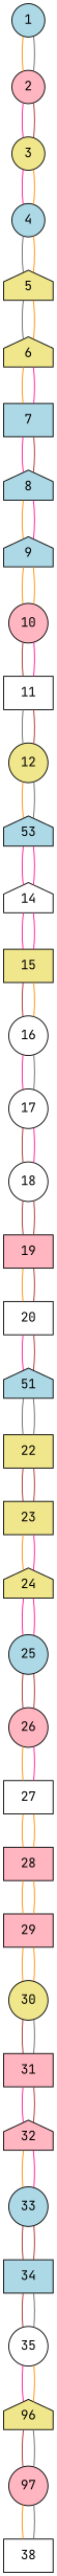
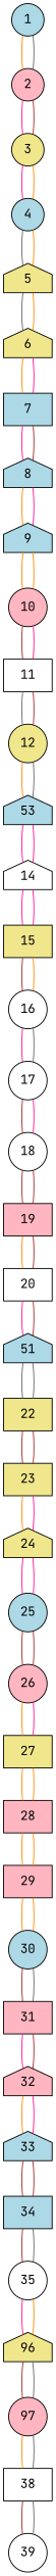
  graph {
    fontname="JetBrains Mono"
    node [fillcolor=lightblue fontname="JetBrains Mono" shape=circle style=filled]
    edge [color=darkorange fontname="JetBrains Mono"]
    n1 [label=1]
    n2 [fillcolor=lightpink label=2]
    n3 [fillcolor=khaki label=3]
    n4 [label=4]
    n5 [fillcolor=khaki label=5 shape=house]
    n6 [fillcolor=khaki label=6 shape=house]
    n7 [label=7 shape=box]
    n8 [label=8 shape=house]
    n9 [label=9 shape=house]
    n10 [fillcolor=lightpink label=10]
    n11 [fillcolor=white label=11 shape=box]
    n12 [fillcolor=khaki label=12]
    n13 [label=53 shape=house]
    n14 [fillcolor=white label=14 shape=house]
    n15 [fillcolor=khaki label=15 shape=box]
    n16 [fillcolor=white label=16]
    n17 [fillcolor=white label=17]
    n18 [fillcolor=white label=18]
    n19 [fillcolor=lightpink label=19 shape=box]
    n20 [fillcolor=white label=20 shape=box]
    n21 [label=51 shape=house]
    n22 [fillcolor=khaki label=22 shape=box]
    n23 [fillcolor=khaki label=23 shape=box]
    n24 [fillcolor=khaki label=24 shape=house]
    n25 [label=25]
    n26 [fillcolor=lightpink label=26]
-   n27 [fillcolor=white label=27 shape=box]
+   n27 [fillcolor=khaki label=27 shape=box]
    n28 [fillcolor=lightpink label=28 shape=box]
    n29 [fillcolor=lightpink label=29 shape=box]
-   n30 [fillcolor=khaki label=30]
+   n30 [label=30]
    n31 [fillcolor=lightpink label=31 shape=box]
    n32 [fillcolor=lightpink label=32 shape=house]
-   n33 [label=33]
+   n33 [label=33 shape=house]
    n34 [label=34 shape=box]
    n35 [fillcolor=white label=35]
    n36 [fillcolor=khaki label=96 shape=house]
    n37 [fillcolor=lightpink label=97]
    n38 [fillcolor=white label=38 shape=box]
+   n39 [fillcolor=white label=39]
    n1 -- n2
    n2 -- n1 [color=gray40]
    n2 -- n3 [color=deeppink]
    n3 -- n2 [color=brown]
    n3 -- n4 [color=deeppink]
    n4 -- n3
    n4 -- n5 [color=gray40]
    n5 -- n4
    n5 -- n6 [color=gray40]
    n6 -- n5
    n6 -- n7
    n7 -- n6 [color=deeppink]
    n7 -- n8 [color=deeppink]
    n8 -- n7 [color=brown]
    n8 -- n9
    n9 -- n8 [color=deeppink]
    n9 -- n10
    n10 -- n9
    n10 -- n11 [color=brown]
    n11 -- n10 [color=deeppink]
    n11 -- n12 [color=gray40]
    n12 -- n11 [color=brown]
    n12 -- n13
    n13 -- n12 [color=gray40]
    n13 -- n14 [color=deeppink]
    n14 -- n13 [color=deeppink]
    n14 -- n15 [color=deeppink]
    n15 -- n14 [color=deeppink]
    n15 -- n16 [color=brown]
    n16 -- n15
    n16 -- n17 [color=deeppink]
    n17 -- n16 [color=gray40]
    n17 -- n18 [color=brown]
    n18 -- n17 [color=deeppink]
    n18 -- n19 [color=brown]
    n19 -- n18 [color=brown]
    n19 -- n20
    n20 -- n19 [color=brown]
    n20 -- n21 [color=deeppink]
    n21 -- n20 [color=brown]
    n21 -- n22 [color=gray40]
    n22 -- n21 [color=gray40]
    n22 -- n23 [color=brown]
    n23 -- n22 [color=brown]
    n23 -- n24
    n24 -- n23 [color=deeppink]
    n24 -- n25 [color=deeppink]
    n25 -- n24 [color=deeppink]
    n25 -- n26 [color=brown]
    n26 -- n25 [color=brown]
    n26 -- n27
    n27 -- n26 [color=deeppink]
    n27 -- n28
    n28 -- n27
    n28 -- n29
    n29 -- n28
    n29 -- n30
    n30 -- n29
    n30 -- n31 [color=brown]
    n31 -- n30 [color=gray40]
    n31 -- n32 [color=deeppink]
    n32 -- n31 [color=brown]
    n32 -- n33
    n33 -- n32 [color=deeppink]
    n33 -- n34 [color=brown]
    n34 -- n33 [color=brown]
    n34 -- n35 [color=brown]
    n35 -- n34 [color=gray40]
    n35 -- n36 [color=deeppink]
    n36 -- n35
    n36 -- n37 [color=brown]
    n37 -- n36 [color=gray40]
    n37 -- n38
    n38 -- n37 [color=gray40]
+   n38 -- n39 [color=brown]
+   n39 -- n38 [color=gray40]
  }
